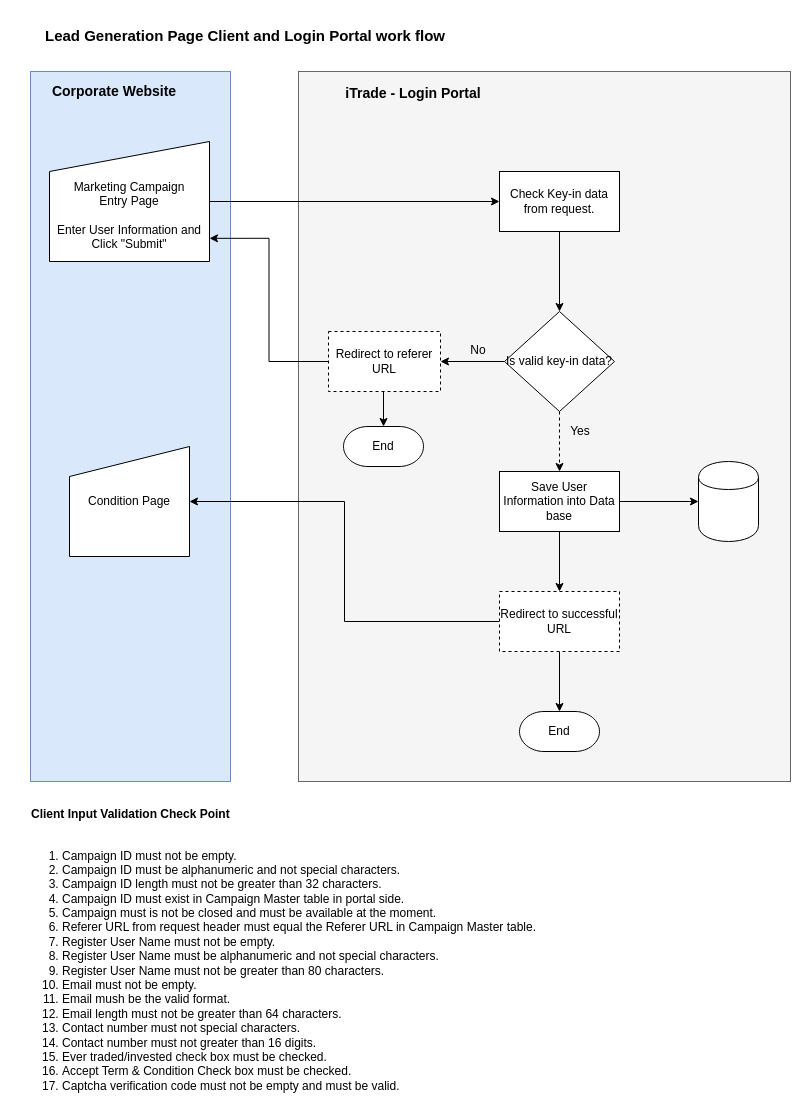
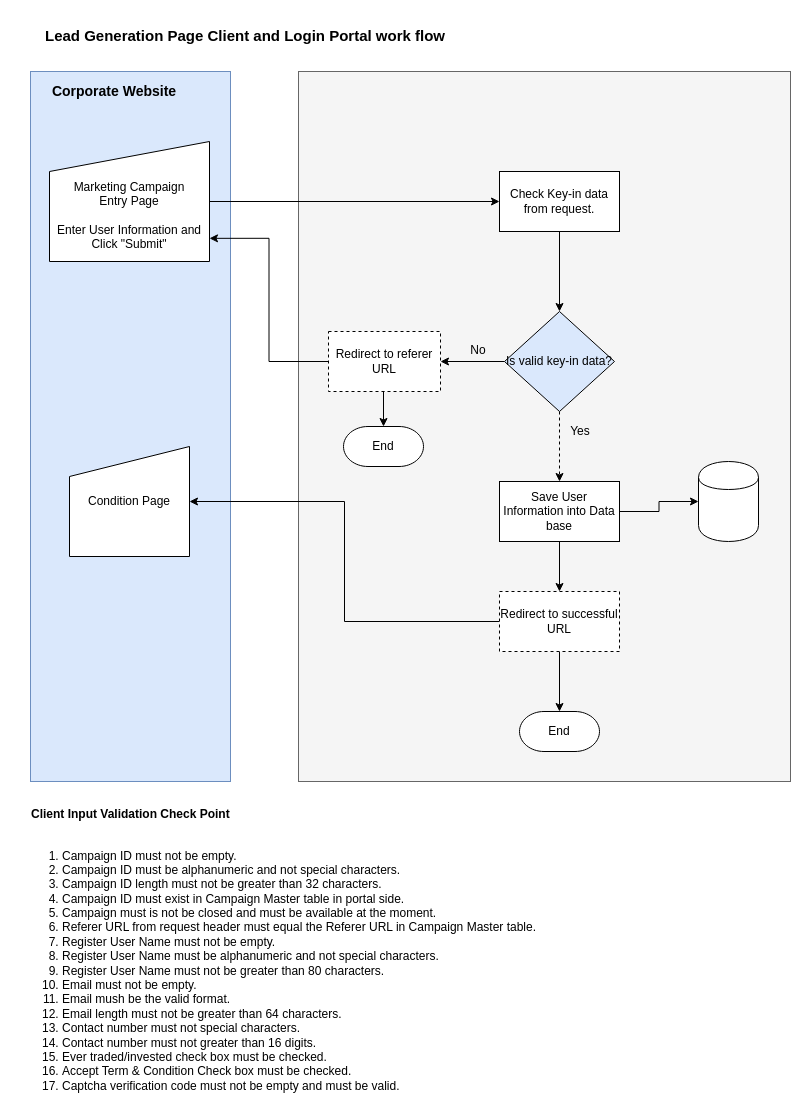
  <mxCell id="0" />
  <mxCell id="1" parent="0" />
  <mxCell id="2" value="" style="rounded=0;whiteSpace=wrap;html=1;fillColor=#f5f5f5;strokeColor=#666666;fontColor=#333333;" vertex="1" parent="1"><mxGeometry x="298" y="71" width="492" height="710" as="geometry" /></mxCell>
  <mxCell id="3" value="" style="rounded=0;whiteSpace=wrap;html=1;fillColor=#dae8fc;strokeColor=#6c8ebf;" vertex="1" parent="1"><mxGeometry x="30" y="71" width="200" height="710" as="geometry" /></mxCell>
  <mxCell id="4" style="edgeStyle=orthogonalEdgeStyle;rounded=0;orthogonalLoop=1;jettySize=auto;html=1;exitX=1;exitY=0.5;exitDx=0;exitDy=0;entryX=0;entryY=0.5;entryDx=0;entryDy=0;" edge="1" parent="1" source="5" target="9"><mxGeometry relative="1" as="geometry" /></mxCell>
  <mxCell id="5" value="&lt;br&gt;&lt;br&gt;Marketing Campaign &lt;br&gt;Entry Page&lt;br&gt;&lt;br&gt;Enter User Information and &lt;br&gt;Click &quot;Submit&quot;" style="shape=manualInput;whiteSpace=wrap;html=1;" vertex="1" parent="1"><mxGeometry x="49" y="141" width="160" height="120" as="geometry" /></mxCell>
  <mxCell id="6" value="&lt;b&gt;&lt;font style=&quot;font-size: 14px&quot;&gt;Corporate Website&lt;/font&gt;&lt;/b&gt;" style="text;html=1;strokeColor=none;fillColor=none;align=center;verticalAlign=middle;whiteSpace=wrap;rounded=0;" vertex="1" parent="1"><mxGeometry x="39" y="79.5" width="150" height="23" as="geometry" /></mxCell>
- <mxCell id="7" value="&lt;b&gt;&lt;font style=&quot;font-size: 14px&quot;&gt;iTrade - Login Portal&lt;/font&gt;&lt;/b&gt;" style="text;html=1;strokeColor=none;fillColor=none;align=center;verticalAlign=middle;whiteSpace=wrap;rounded=0;" vertex="1" parent="1"><mxGeometry x="313" y="82.5" width="200" height="20" as="geometry" /></mxCell>
  <mxCell id="8" style="edgeStyle=orthogonalEdgeStyle;rounded=0;orthogonalLoop=1;jettySize=auto;html=1;exitX=0.5;exitY=1;exitDx=0;exitDy=0;entryX=0.5;entryY=0;entryDx=0;entryDy=0;" edge="1" parent="1" source="9" target="13"><mxGeometry relative="1" as="geometry" /></mxCell>
  <mxCell id="9" value="Check Key-in data from request." style="rounded=0;whiteSpace=wrap;html=1;" vertex="1" parent="1"><mxGeometry x="499" y="171" width="120" height="60" as="geometry" /></mxCell>
  <mxCell id="10" style="edgeStyle=orthogonalEdgeStyle;rounded=0;orthogonalLoop=1;jettySize=auto;html=1;entryX=1;entryY=0.807;entryDx=0;entryDy=0;entryPerimeter=0;exitX=0;exitY=0.5;exitDx=0;exitDy=0;" edge="1" parent="1" source="20" target="5"><mxGeometry relative="1" as="geometry" /></mxCell>
  <mxCell id="11" style="edgeStyle=orthogonalEdgeStyle;rounded=0;orthogonalLoop=1;jettySize=auto;html=1;exitX=0;exitY=0.5;exitDx=0;exitDy=0;entryX=1;entryY=0.5;entryDx=0;entryDy=0;" edge="1" parent="1" source="13" target="20"><mxGeometry relative="1" as="geometry" /></mxCell>
  <mxCell id="12" style="edgeStyle=orthogonalEdgeStyle;rounded=0;orthogonalLoop=1;jettySize=auto;html=1;exitX=0.5;exitY=1;exitDx=0;exitDy=0;entryX=0.5;entryY=0;entryDx=0;entryDy=0;dashed=1;" edge="1" parent="1" source="13" target="16"><mxGeometry relative="1" as="geometry" /></mxCell>
- <mxCell id="13" value="Is valid key-in data?" style="rhombus;whiteSpace=wrap;html=1;" vertex="1" parent="1"><mxGeometry x="504" y="311" width="110" height="100" as="geometry" /></mxCell>
+ <mxCell id="13" value="Is valid key-in data?" style="rhombus;whiteSpace=wrap;html=1;fillColor=#dae8fc;" vertex="1" parent="1"><mxGeometry x="504" y="311" width="110" height="100" as="geometry" /></mxCell>
  <mxCell id="14" style="edgeStyle=orthogonalEdgeStyle;rounded=0;orthogonalLoop=1;jettySize=auto;html=1;exitX=1;exitY=0.5;exitDx=0;exitDy=0;" edge="1" parent="1" source="16" target="21"><mxGeometry relative="1" as="geometry" /></mxCell>
  <mxCell id="15" style="edgeStyle=orthogonalEdgeStyle;rounded=0;orthogonalLoop=1;jettySize=auto;html=1;exitX=0.5;exitY=1;exitDx=0;exitDy=0;" edge="1" parent="1" source="16" target="25"><mxGeometry relative="1" as="geometry" /></mxCell>
- <mxCell id="16" value="Save User Information into Data base" style="rounded=0;whiteSpace=wrap;html=1;" vertex="1" parent="1"><mxGeometry x="499" y="471" width="120" height="60" as="geometry" /></mxCell>
+ <mxCell id="16" value="Save User Information into Data base" style="rounded=0;whiteSpace=wrap;html=1;" vertex="1" parent="1"><mxGeometry x="499" y="481" width="120" height="60" as="geometry" /></mxCell>
  <mxCell id="17" value="Yes" style="text;html=1;strokeColor=none;fillColor=none;align=center;verticalAlign=middle;whiteSpace=wrap;rounded=0;" vertex="1" parent="1"><mxGeometry x="560" y="421" width="40" height="20" as="geometry" /></mxCell>
  <mxCell id="18" value="No" style="text;html=1;strokeColor=none;fillColor=none;align=center;verticalAlign=middle;whiteSpace=wrap;rounded=0;" vertex="1" parent="1"><mxGeometry x="458" y="340" width="40" height="20" as="geometry" /></mxCell>
  <mxCell id="19" style="edgeStyle=orthogonalEdgeStyle;rounded=0;orthogonalLoop=1;jettySize=auto;html=1;exitX=0.5;exitY=1;exitDx=0;exitDy=0;entryX=0.5;entryY=0;entryDx=0;entryDy=0;entryPerimeter=0;" edge="1" parent="1" source="20" target="27"><mxGeometry relative="1" as="geometry" /></mxCell>
  <mxCell id="20" value="Redirect to referer URL" style="rounded=0;whiteSpace=wrap;html=1;dashed=1;" vertex="1" parent="1"><mxGeometry x="328" y="331" width="112" height="60" as="geometry" /></mxCell>
  <mxCell id="21" value="" style="shape=cylinder;whiteSpace=wrap;html=1;boundedLbl=1;backgroundOutline=1;" vertex="1" parent="1"><mxGeometry x="698" y="461" width="60" height="80" as="geometry" /></mxCell>
  <mxCell id="22" value="End" style="strokeWidth=1;html=1;shape=mxgraph.flowchart.terminator;whiteSpace=wrap;" vertex="1" parent="1"><mxGeometry x="519" y="711" width="80" height="40" as="geometry" /></mxCell>
  <mxCell id="23" style="edgeStyle=orthogonalEdgeStyle;rounded=0;orthogonalLoop=1;jettySize=auto;html=1;exitX=0;exitY=0.5;exitDx=0;exitDy=0;entryX=1;entryY=0.5;entryDx=0;entryDy=0;" edge="1" parent="1" source="25" target="26"><mxGeometry relative="1" as="geometry" /></mxCell>
  <mxCell id="24" style="edgeStyle=orthogonalEdgeStyle;rounded=0;orthogonalLoop=1;jettySize=auto;html=1;exitX=0.5;exitY=1;exitDx=0;exitDy=0;entryX=0.5;entryY=0;entryDx=0;entryDy=0;entryPerimeter=0;" edge="1" parent="1" source="25" target="22"><mxGeometry relative="1" as="geometry" /></mxCell>
  <mxCell id="25" value="Redirect to successful URL" style="rounded=0;whiteSpace=wrap;html=1;dashed=1;" vertex="1" parent="1"><mxGeometry x="499" y="591" width="120" height="60" as="geometry" /></mxCell>
  <mxCell id="26" value="Condition Page" style="shape=manualInput;whiteSpace=wrap;html=1;strokeWidth=1;" vertex="1" parent="1"><mxGeometry x="69" y="446" width="120" height="110" as="geometry" /></mxCell>
  <mxCell id="27" value="End" style="strokeWidth=1;html=1;shape=mxgraph.flowchart.terminator;whiteSpace=wrap;" vertex="1" parent="1"><mxGeometry x="343" y="426" width="80" height="40" as="geometry" /></mxCell>
  <mxCell id="28" value="&lt;b&gt;&lt;font style=&quot;font-size: 15px&quot;&gt;Lead Generation Page Client and Login Portal work flow&lt;/font&gt;&lt;/b&gt;" style="text;html=1;strokeColor=none;fillColor=none;align=center;verticalAlign=middle;whiteSpace=wrap;rounded=0;" vertex="1" parent="1"><mxGeometry x="40" y="20" width="410" height="30" as="geometry" /></mxCell>
  <mxCell id="29" value="&lt;ol&gt;&lt;li&gt;Campaign ID must not be empty.&lt;br&gt;&lt;/li&gt;&lt;li&gt;Campaign ID must be alphanumeric and not special characters.&lt;/li&gt;&lt;li&gt;Campaign ID length must not be greater than 32 characters.&lt;/li&gt;&lt;li&gt;Campaign ID must exist in Campaign Master table in portal side.&lt;/li&gt;&lt;li&gt;Campaign must is not be closed and must be available at the moment.&lt;/li&gt;&lt;li&gt;Referer URL from request header must equal the Referer URL in Campaign Master table.&lt;/li&gt;&lt;li&gt;Register User Name must not be empty.&lt;/li&gt;&lt;li&gt;Register User Name&amp;nbsp;must be alphanumeric and not special characters.&lt;/li&gt;&lt;li&gt;Register User Name&amp;nbsp;must not be greater than 80 characters.&lt;/li&gt;&lt;li&gt;Email must not be empty.&lt;/li&gt;&lt;li&gt;Email mush be the valid format.&lt;/li&gt;&lt;li&gt;Email length must not be greater than 64 characters.&lt;/li&gt;&lt;li&gt;Contact number must not special characters.&lt;/li&gt;&lt;li&gt;Contact number must not greater than 16 digits.&lt;/li&gt;&lt;li&gt;Ever traded/invested check box must be checked.&lt;br&gt;&lt;/li&gt;&lt;li&gt;Accept Term &amp;amp; Condition Check box must be checked.&lt;/li&gt;&lt;li&gt;Captcha verification code must not be empty and must be valid.&lt;/li&gt;&lt;/ol&gt;" style="text;strokeColor=none;fillColor=none;html=1;whiteSpace=wrap;verticalAlign=middle;overflow=hidden;align=left;" vertex="1" parent="1"><mxGeometry x="20" y="834" width="530" height="260" as="geometry" /></mxCell>
  <mxCell id="30" value="&lt;b&gt;Client Input Validation Check Point&lt;/b&gt;" style="text;html=1;strokeColor=none;fillColor=none;align=left;verticalAlign=middle;whiteSpace=wrap;rounded=0;" vertex="1" parent="1"><mxGeometry x="29" y="804" width="240" height="20" as="geometry" /></mxCell>
